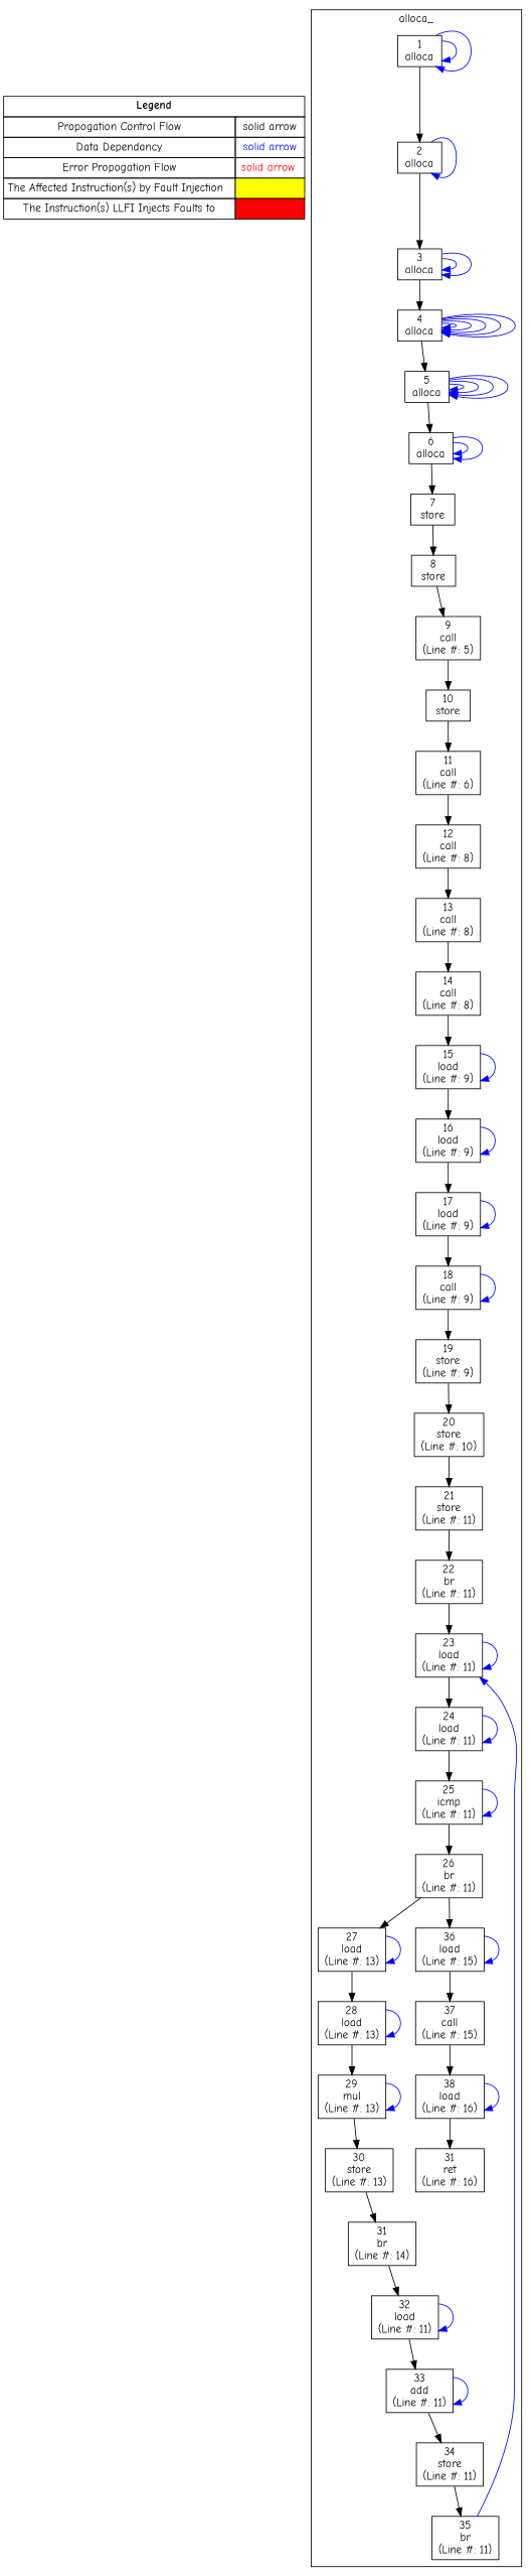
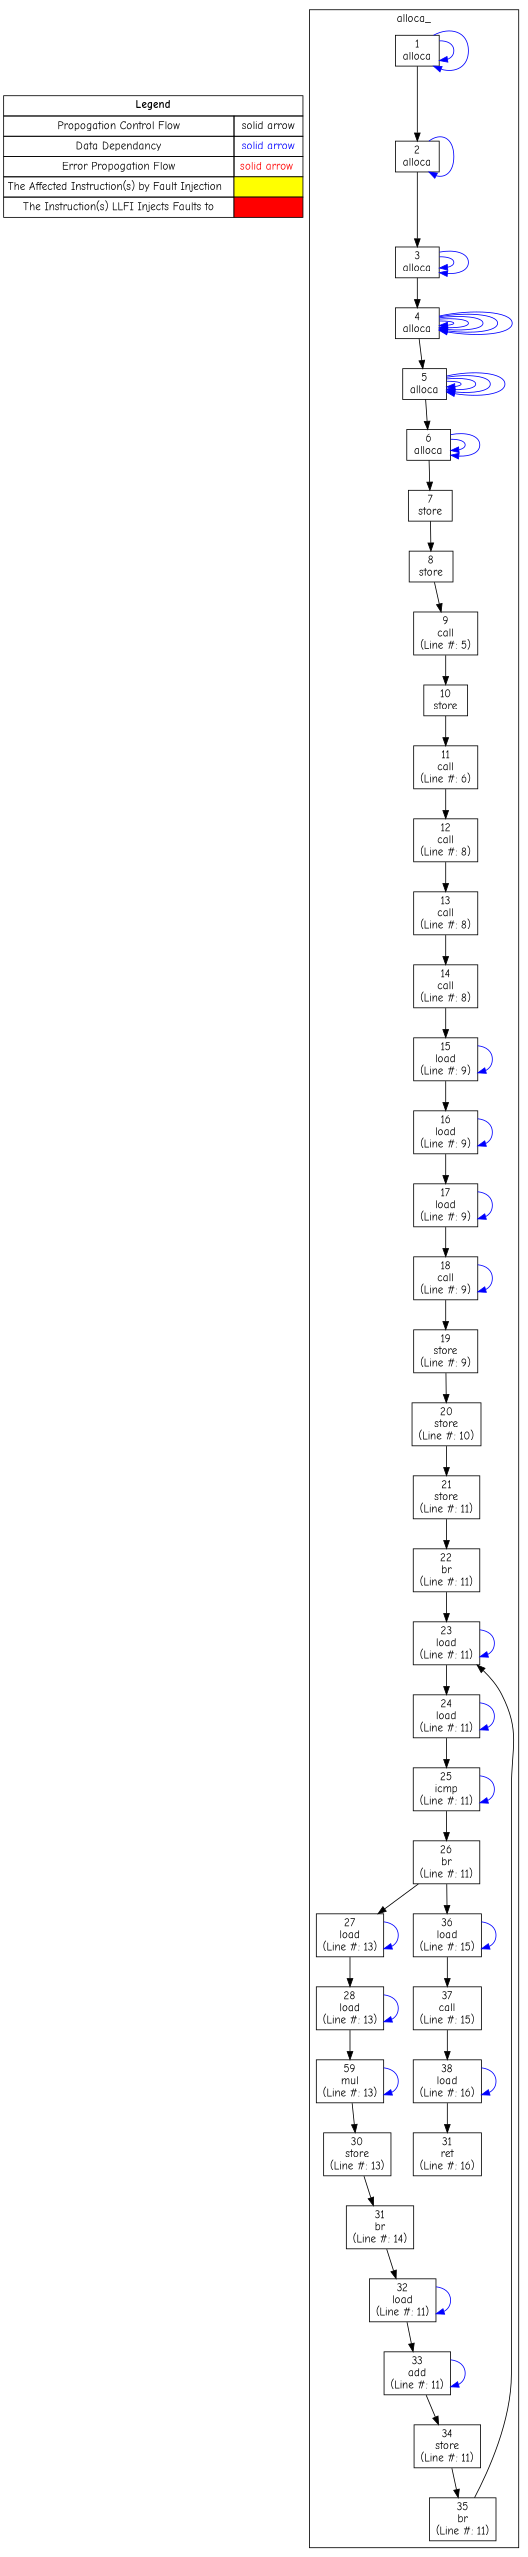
  digraph {
    fontname="Comic Neue"
    node [fontname="Comic Neue" shape=record]
    edge [fontname="Comic Neue"]
    n1 [label=<<TABLE BORDER="0" CELLBORDER="1" CELLSPACING="0" CELLPADDING="4"> <TR>  <TD COLSPAN="2"><B>Legend</B></TD> </TR> <TR>  <TD>Propogation Control Flow</TD>  <TD><FONT COLOR="black"> solid arrow </FONT></TD> </TR> <TR>  <TD>Data Dependancy</TD>  <TD><FONT COLOR="blue"> solid arrow </FONT></TD> </TR> <TR>  <TD>Error Propogation Flow</TD>  <TD><FONT COLOR="red">solid arrow </FONT></TD> </TR> <TR>  <TD>The Affected Instruction(s) by Fault Injection  </TD>  <TD BGCOLOR="YELLOW"></TD> </TR> <TR>  <TD>The Instruction(s) LLFI Injects Faults to</TD>  <TD BGCOLOR="red"></TD> </TR></TABLE>> margin=0 shape=none]
    n2 [label="1\nalloca\n"]
    n3 [label="2\nalloca\n"]
    n4 [label="3\nalloca\n"]
    n5 [label="4\nalloca\n"]
    n6 [label="5\nalloca\n"]
    n7 [label="6\nalloca\n"]
    n8 [label="15\nload\n(Line #: 9)\n"]
    n9 [label="16\nload\n(Line #: 9)\n"]
    n10 [label="17\nload\n(Line #: 9)\n"]
    n11 [label="18\ncall\n(Line #: 9)\n"]
    n12 [label="23\nload\n(Line #: 11)\n"]
    n13 [label="24\nload\n(Line #: 11)\n"]
    n14 [label="25\nicmp\n(Line #: 11)\n"]
    n15 [label="27\nload\n(Line #: 13)\n"]
    n16 [label="28\nload\n(Line #: 13)\n"]
-   n17 [label="29\nmul\n(Line #: 13)\n"]
+   n17 [label="59\nmul\n(Line #: 13)\n"]
    n18 [label="32\nload\n(Line #: 11)\n"]
    n19 [label="33\nadd\n(Line #: 11)\n"]
    n20 [label="36\nload\n(Line #: 15)\n"]
    n21 [label="38\nload\n(Line #: 16)\n"]
    n22 [label="7\nstore\n"]
    n23 [label="8\nstore\n"]
    n24 [label="9\ncall\n(Line #: 5)\n"]
    n25 [label="10\nstore\n"]
    n26 [label="11\ncall\n(Line #: 6)\n"]
    n27 [label="12\ncall\n(Line #: 8)\n"]
    n28 [label="13\ncall\n(Line #: 8)\n"]
    n29 [label="14\ncall\n(Line #: 8)\n"]
    n30 [label="19\nstore\n(Line #: 9)\n"]
    n31 [label="20\nstore\n(Line #: 10)\n"]
    n32 [label="21\nstore\n(Line #: 11)\n"]
    n33 [label="22\nbr\n(Line #: 11)\n"]
    n34 [label="26\nbr\n(Line #: 11)\n"]
    n35 [label="30\nstore\n(Line #: 13)\n"]
    n36 [label="31\nbr\n(Line #: 14)\n"]
    n37 [label="34\nstore\n(Line #: 11)\n"]
    n38 [label="35\nbr\n(Line #: 11)\n"]
    n39 [label="37\ncall\n(Line #: 15)\n"]
    n40 [label="31\nret\n(Line #: 16)\n"]
    subgraph sub_1 {
      rank=sink
      n1
    }
    subgraph cluster_2 {
      label=alloca_
      n2
      n3
      n4
      n5
      n6
      n7
      n8
      n9
      n10
      n11
      n12
      n13
      n14
      n15
      n16
      n17
      n18
      n19
      n20
      n21
      n22
      n23
      n24
      n25
      n26
      n27
      n28
      n29
      n30
      n31
      n32
      n33
      n34
      n35
      n36
      n37
      n38
      n39
      n40
    }
    n2 -> n2 [color=blue]
    n2 -> n2 [color=blue]
    n2 -> n3
    n3 -> n3 [color=blue]
    n3 -> n4
    n4 -> n4 [color=blue]
    n4 -> n4 [color=blue]
    n4 -> n5
    n5 -> n5 [color=blue]
    n5 -> n5 [color=blue]
    n5 -> n5 [color=blue]
    n5 -> n5 [color=blue]
    n5 -> n5 [color=blue]
    n5 -> n6
    n6 -> n6 [color=blue]
    n6 -> n6 [color=blue]
    n6 -> n6 [color=blue]
    n6 -> n6 [color=blue]
    n6 -> n7
    n7 -> n7 [color=blue]
    n7 -> n7 [color=blue]
    n7 -> n22
    n8 -> n8 [color=blue]
    n8 -> n9
    n9 -> n9 [color=blue]
    n9 -> n10
    n10 -> n10 [color=blue]
    n10 -> n11
    n11 -> n11 [color=blue]
    n11 -> n30
    n12 -> n12 [color=blue]
    n12 -> n13
    n13 -> n13 [color=blue]
    n13 -> n14
    n14 -> n14 [color=blue]
    n14 -> n34
    n15 -> n15 [color=blue]
    n15 -> n16
    n16 -> n16 [color=blue]
    n16 -> n17
    n17 -> n17 [color=blue]
    n17 -> n35
    n18 -> n18 [color=blue]
    n18 -> n19
    n19 -> n19 [color=blue]
    n19 -> n37
    n20 -> n20 [color=blue]
    n20 -> n39
    n21 -> n21 [color=blue]
    n21 -> n40
    n22 -> n23
    n23 -> n24
    n24 -> n25
    n25 -> n26
    n26 -> n27
    n27 -> n28
    n28 -> n29
    n29 -> n8
    n30 -> n31
    n31 -> n32
    n32 -> n33
    n33 -> n12
    n34 -> n15
    n34 -> n20
    n35 -> n36
    n36 -> n18
    n37 -> n38
-   n38 -> n12 [color=blue]
+   n38 -> n12
    n39 -> n21
  }
